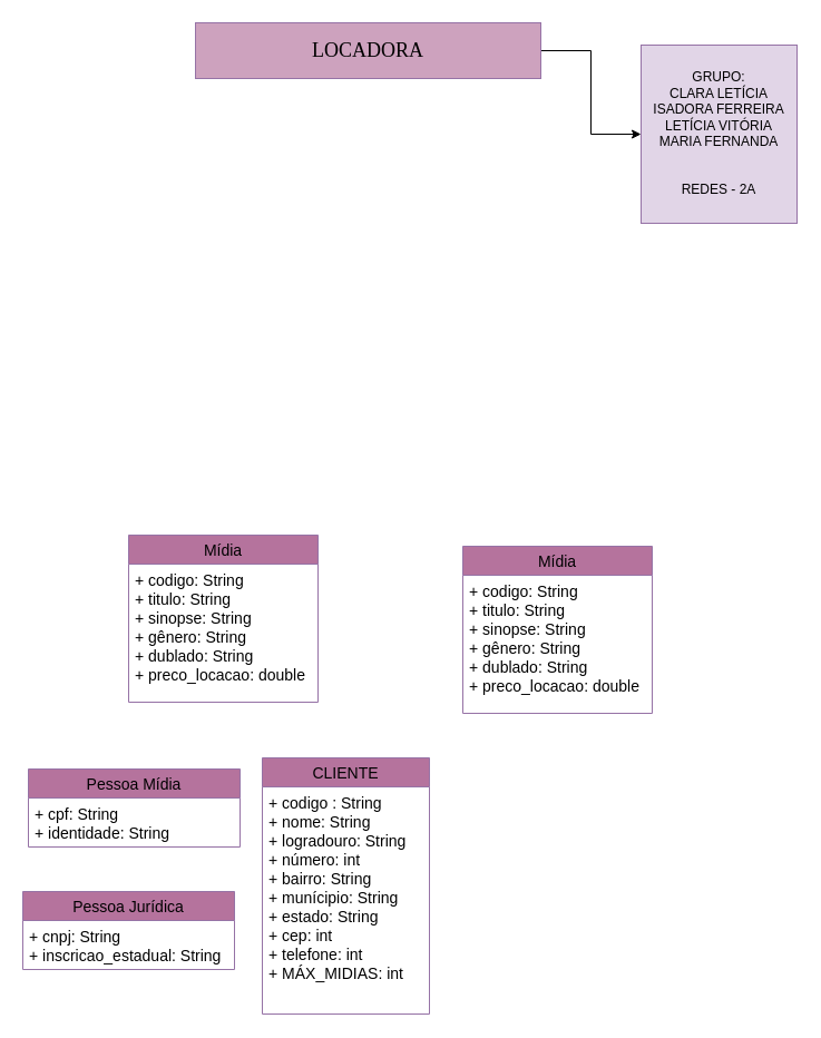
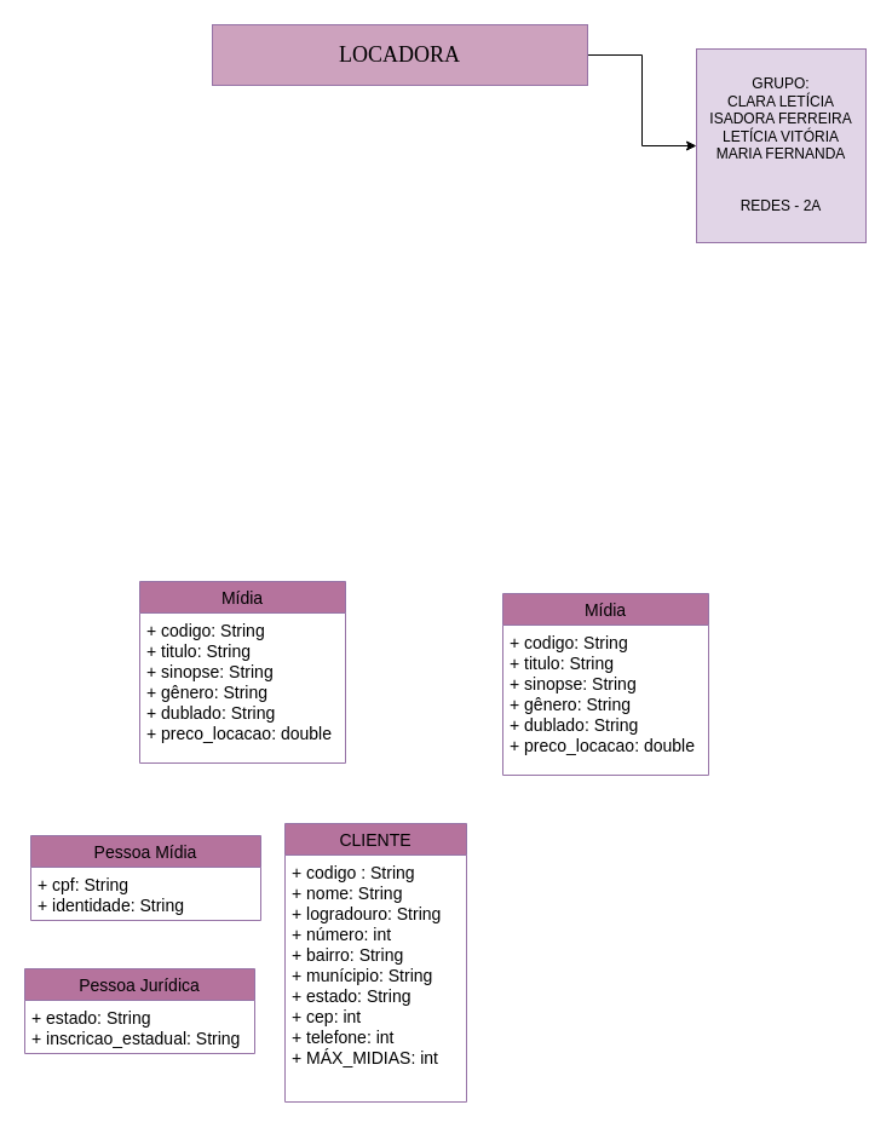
  <mxCell id="0" />
  <mxCell id="1" parent="0" />
  <mxCell id="2" style="edgeStyle=orthogonalEdgeStyle;rounded=0;orthogonalLoop=1;jettySize=auto;html=1;exitX=1;exitY=0.5;exitDx=0;exitDy=0;" edge="1" parent="1" source="3" target="4"><mxGeometry relative="1" as="geometry" /></mxCell>
  <mxCell id="3" value="&lt;h2&gt;&lt;font face=&quot;Times New Roman&quot;&gt;&lt;span style=&quot;font-weight: normal&quot;&gt;LOCADORA&lt;/span&gt;&lt;/font&gt;&lt;/h2&gt;" style="whiteSpace=wrap;html=1;strokeColor=#9673a6;fillColor=#CDA2BE;rounded=0;" vertex="1" parent="1"><mxGeometry x="175" y="20" width="310" height="50" as="geometry" /></mxCell>
  <mxCell id="4" value="&lt;div&gt;GRUPO:&lt;/div&gt;&lt;div&gt;CLARA LETÍCIA&lt;/div&gt;&lt;div&gt;ISADORA FERREIRA&lt;/div&gt;&lt;div&gt;LETÍCIA VITÓRIA&lt;/div&gt;&lt;div&gt;MARIA FERNANDA&lt;/div&gt;&lt;div&gt;&lt;br&gt;&lt;/div&gt;&lt;div&gt;&lt;br&gt;&lt;/div&gt;&lt;div style=&quot;line-height: 130%&quot;&gt;REDES - 2A&lt;br&gt;&lt;/div&gt;" style="rounded=0;whiteSpace=wrap;html=1;fillColor=#e1d5e7;strokeColor=#9673a6;" vertex="1" parent="1"><mxGeometry x="575" y="40" width="140" height="160" as="geometry" /></mxCell>
  <mxCell id="5" value="CLIENTE" style="swimlane;fontStyle=0;childLayout=stackLayout;horizontal=1;startSize=26;horizontalStack=0;resizeParent=1;resizeParentMax=0;resizeLast=0;collapsible=1;marginBottom=0;strokeColor=#9673a6;fillColor=#B5739D;fontSize=14;" vertex="1" parent="1"><mxGeometry x="235" y="680" width="150" height="230" as="geometry" /></mxCell>
  <mxCell id="6" value="+ codigo : String&#10;+ nome: String&#10;+ logradouro: String&#10;+ número: int&#10;+ bairro: String&#10;+ munícipio: String&#10;+ estado: String&#10;+ cep: int&#10;+ telefone: int&#10;+ MÁX_MIDIAS: int&#10;&#10;" style="text;strokeColor=none;fillColor=none;align=left;verticalAlign=top;spacingLeft=4;spacingRight=4;overflow=hidden;rotatable=0;points=[[0,0.5],[1,0.5]];portConstraint=eastwest;fontSize=14;" vertex="1" parent="5"><mxGeometry y="26" width="150" height="204" as="geometry" /></mxCell>
  <mxCell id="7" value="Pessoa Mídia" style="swimlane;fontStyle=0;childLayout=stackLayout;horizontal=1;startSize=26;horizontalStack=0;resizeParent=1;resizeParentMax=0;resizeLast=0;collapsible=1;marginBottom=0;strokeColor=#9673a6;fillColor=#B5739D;fontSize=14;" vertex="1" parent="1"><mxGeometry x="25" y="690" width="190" height="70" as="geometry" /></mxCell>
  <mxCell id="8" value="+ cpf: String&#10;+ identidade: String&#10;" style="text;strokeColor=none;fillColor=none;align=left;verticalAlign=top;spacingLeft=4;spacingRight=4;overflow=hidden;rotatable=0;points=[[0,0.5],[1,0.5]];portConstraint=eastwest;fontSize=14;" vertex="1" parent="7"><mxGeometry y="26" width="190" height="44" as="geometry" /></mxCell>
  <mxCell id="9" value="Pessoa Jurídica" style="swimlane;fontStyle=0;childLayout=stackLayout;horizontal=1;startSize=26;horizontalStack=0;resizeParent=1;resizeParentMax=0;resizeLast=0;collapsible=1;marginBottom=0;strokeColor=#9673a6;fillColor=#B5739D;fontSize=14;" vertex="1" parent="1"><mxGeometry x="20" y="800" width="190" height="70" as="geometry" /></mxCell>
- <mxCell id="10" value="+ cnpj: String&#10;+ inscricao_estadual: String&#10;" style="text;strokeColor=none;fillColor=none;align=left;verticalAlign=top;spacingLeft=4;spacingRight=4;overflow=hidden;rotatable=0;points=[[0,0.5],[1,0.5]];portConstraint=eastwest;fontSize=14;" vertex="1" parent="9"><mxGeometry y="26" width="190" height="44" as="geometry" /></mxCell>
+ <mxCell id="10" value="+ estado: String&#10;+ inscricao_estadual: String&#10;" style="text;strokeColor=none;fillColor=none;align=left;verticalAlign=top;spacingLeft=4;spacingRight=4;overflow=hidden;rotatable=0;points=[[0,0.5],[1,0.5]];portConstraint=eastwest;fontSize=14;" vertex="1" parent="9"><mxGeometry y="26" width="190" height="44" as="geometry" /></mxCell>
  <mxCell id="11" value="Mídia" style="swimlane;fontStyle=0;childLayout=stackLayout;horizontal=1;startSize=26;horizontalStack=0;resizeParent=1;resizeParentMax=0;resizeLast=0;collapsible=1;marginBottom=0;strokeColor=#9673a6;fillColor=#B5739D;fontSize=14;" vertex="1" parent="1"><mxGeometry x="415" y="490" width="170" height="150" as="geometry" /></mxCell>
  <mxCell id="12" value="+ codigo: String&#10;+ titulo: String&#10;+ sinopse: String&#10;+ gênero: String&#10;+ dublado: String&#10;+ preco_locacao: double&#10;" style="text;strokeColor=none;fillColor=none;align=left;verticalAlign=top;spacingLeft=4;spacingRight=4;overflow=hidden;rotatable=0;points=[[0,0.5],[1,0.5]];portConstraint=eastwest;fontSize=14;" vertex="1" parent="11"><mxGeometry y="26" width="170" height="124" as="geometry" /></mxCell>
  <mxCell id="13" value="Mídia" style="swimlane;fontStyle=0;childLayout=stackLayout;horizontal=1;startSize=26;horizontalStack=0;resizeParent=1;resizeParentMax=0;resizeLast=0;collapsible=1;marginBottom=0;strokeColor=#9673a6;fillColor=#B5739D;fontSize=14;" vertex="1" parent="1"><mxGeometry x="115" y="480" width="170" height="150" as="geometry" /></mxCell>
  <mxCell id="14" value="+ codigo: String&#10;+ titulo: String&#10;+ sinopse: String&#10;+ gênero: String&#10;+ dublado: String&#10;+ preco_locacao: double&#10;" style="text;strokeColor=none;fillColor=none;align=left;verticalAlign=top;spacingLeft=4;spacingRight=4;overflow=hidden;rotatable=0;points=[[0,0.5],[1,0.5]];portConstraint=eastwest;fontSize=14;" vertex="1" parent="13"><mxGeometry y="26" width="170" height="124" as="geometry" /></mxCell>
